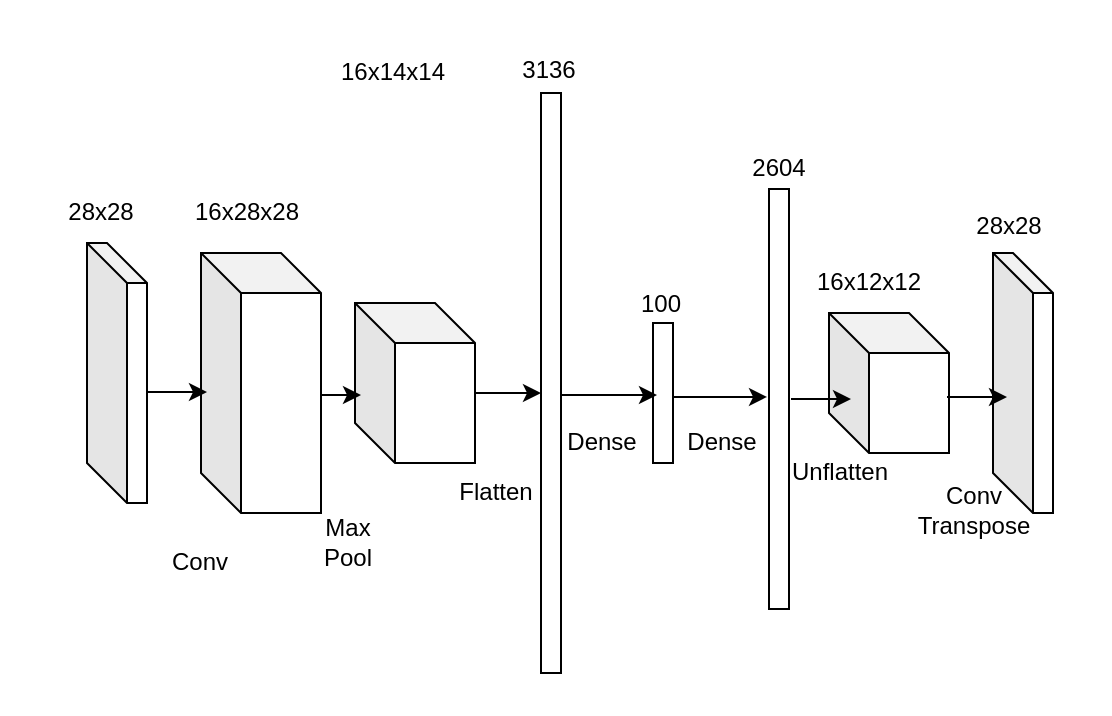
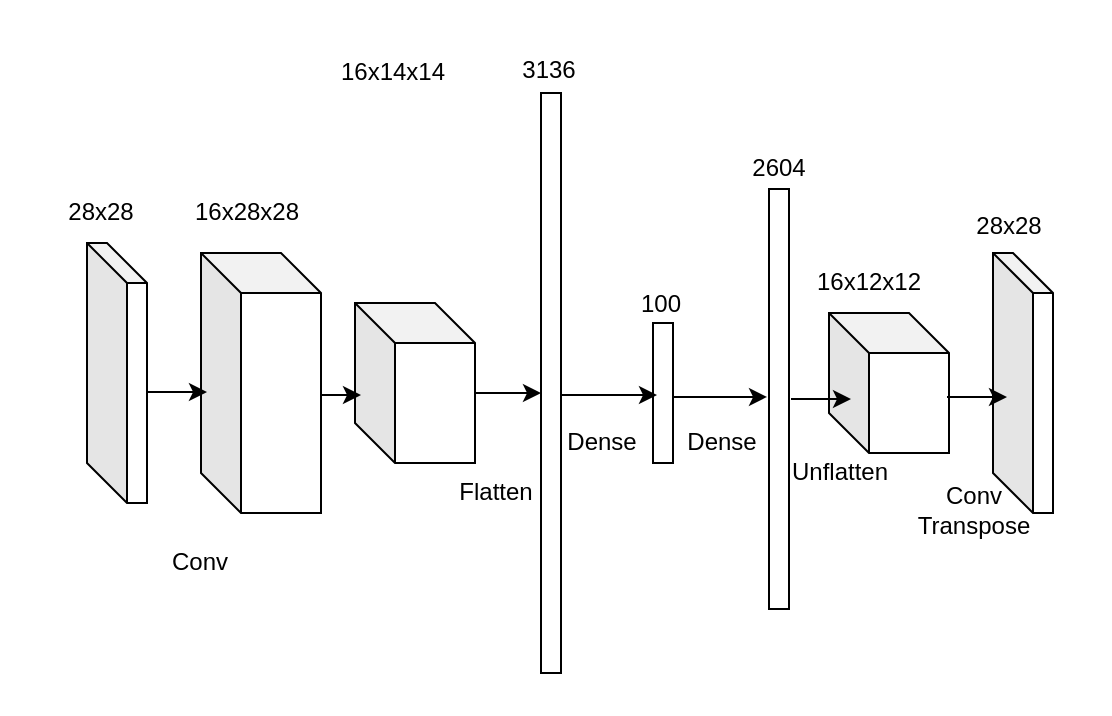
  <mxCell id="0" />
  <mxCell id="1" parent="0" />
  <mxCell id="2" value="" style="shape=cube;whiteSpace=wrap;html=1;boundedLbl=1;backgroundOutline=1;darkOpacity=0.05;darkOpacity2=0.1;" parent="1" vertex="1"><mxGeometry x="177" y="151" width="60" height="80" as="geometry" /></mxCell>
  <mxCell id="3" value="" style="shape=cube;whiteSpace=wrap;html=1;boundedLbl=1;backgroundOutline=1;darkOpacity=0.05;darkOpacity2=0.1;" parent="1" vertex="1"><mxGeometry x="100" y="126" width="60" height="130" as="geometry" /></mxCell>
  <mxCell id="4" value="" style="shape=cube;whiteSpace=wrap;html=1;boundedLbl=1;backgroundOutline=1;darkOpacity=0.05;darkOpacity2=0.1;" vertex="1" parent="1"><mxGeometry x="43" y="121" width="30" height="130" as="geometry" /></mxCell>
  <mxCell id="5" value="" style="rounded=0;whiteSpace=wrap;html=1;" vertex="1" parent="1"><mxGeometry x="270" y="46" width="10" height="290" as="geometry" /></mxCell>
  <mxCell id="6" value="" style="rounded=0;whiteSpace=wrap;html=1;" vertex="1" parent="1"><mxGeometry x="326" y="161" width="10" height="70" as="geometry" /></mxCell>
  <mxCell id="7" value="" style="rounded=0;whiteSpace=wrap;html=1;" vertex="1" parent="1"><mxGeometry x="384" y="94" width="10" height="210" as="geometry" /></mxCell>
  <mxCell id="8" value="" style="shape=cube;whiteSpace=wrap;html=1;boundedLbl=1;backgroundOutline=1;darkOpacity=0.05;darkOpacity2=0.1;" vertex="1" parent="1"><mxGeometry x="414" y="156" width="60" height="70" as="geometry" /></mxCell>
  <mxCell id="9" value="" style="shape=cube;whiteSpace=wrap;html=1;boundedLbl=1;backgroundOutline=1;darkOpacity=0.05;darkOpacity2=0.1;" vertex="1" parent="1"><mxGeometry x="496" y="126" width="30" height="130" as="geometry" /></mxCell>
  <mxCell id="10" value="" style="endArrow=classic;html=1;rounded=0;" edge="1" parent="1"><mxGeometry width="50" height="50" relative="1" as="geometry"><mxPoint x="73" y="195.5" as="sourcePoint" /><mxPoint x="103" y="195.5" as="targetPoint" /></mxGeometry></mxCell>
  <mxCell id="11" value="" style="endArrow=classic;html=1;rounded=0;entryX=0.05;entryY=0.625;entryDx=0;entryDy=0;entryPerimeter=0;" edge="1" parent="1"><mxGeometry width="50" height="50" relative="1" as="geometry"><mxPoint x="160" y="197" as="sourcePoint" /><mxPoint x="180" y="197" as="targetPoint" /></mxGeometry></mxCell>
  <mxCell id="12" value="" style="endArrow=classic;html=1;rounded=0;entryX=0;entryY=0.5;entryDx=0;entryDy=0;" edge="1" parent="1"><mxGeometry width="50" height="50" relative="1" as="geometry"><mxPoint x="237" y="196" as="sourcePoint" /><mxPoint x="270" y="196" as="targetPoint" /></mxGeometry></mxCell>
  <mxCell id="13" value="" style="endArrow=classic;html=1;rounded=0;entryX=0.95;entryY=-0.3;entryDx=0;entryDy=0;entryPerimeter=0;" edge="1" parent="1" target="28"><mxGeometry width="50" height="50" relative="1" as="geometry"><mxPoint x="280" y="197" as="sourcePoint" /><mxPoint x="310" y="197" as="targetPoint" /></mxGeometry></mxCell>
  <mxCell id="14" value="" style="endArrow=classic;html=1;rounded=0;entryX=0.867;entryY=-0.267;entryDx=0;entryDy=0;entryPerimeter=0;" edge="1" parent="1" target="29"><mxGeometry width="50" height="50" relative="1" as="geometry"><mxPoint x="336" y="198" as="sourcePoint" /><mxPoint x="366" y="198" as="targetPoint" /></mxGeometry></mxCell>
  <mxCell id="15" value="" style="endArrow=classic;html=1;rounded=0;" edge="1" parent="1"><mxGeometry width="50" height="50" relative="1" as="geometry"><mxPoint x="395" y="199" as="sourcePoint" /><mxPoint x="425" y="199" as="targetPoint" /></mxGeometry></mxCell>
  <mxCell id="16" value="" style="endArrow=classic;html=1;rounded=0;" edge="1" parent="1"><mxGeometry width="50" height="50" relative="1" as="geometry"><mxPoint x="473" y="198" as="sourcePoint" /><mxPoint x="503" y="198" as="targetPoint" /></mxGeometry></mxCell>
  <mxCell id="17" value="28x28" style="text;html=1;align=center;verticalAlign=middle;resizable=0;points=[];autosize=1;strokeColor=none;fillColor=none;" vertex="1" parent="1"><mxGeometry x="20" y="91" width="60" height="30" as="geometry" /></mxCell>
  <mxCell id="18" value="16x28x28" style="text;html=1;align=center;verticalAlign=middle;resizable=0;points=[];autosize=1;strokeColor=none;fillColor=none;" vertex="1" parent="1"><mxGeometry x="83" y="91" width="80" height="30" as="geometry" /></mxCell>
  <mxCell id="19" value="16x14x14" style="text;html=1;align=center;verticalAlign=middle;resizable=0;points=[];autosize=1;strokeColor=none;fillColor=none;" vertex="1" parent="1"><mxGeometry x="156" y="21" width="80" height="30" as="geometry" /></mxCell>
  <mxCell id="20" value="3136" style="text;html=1;align=center;verticalAlign=middle;resizable=0;points=[];autosize=1;strokeColor=none;fillColor=none;" vertex="1" parent="1"><mxGeometry x="249" y="20" width="50" height="30" as="geometry" /></mxCell>
  <mxCell id="21" value="100" style="text;html=1;align=center;verticalAlign=middle;resizable=0;points=[];autosize=1;strokeColor=none;fillColor=none;" vertex="1" parent="1"><mxGeometry x="310" y="137" width="40" height="30" as="geometry" /></mxCell>
  <mxCell id="22" value="2604" style="text;html=1;align=center;verticalAlign=middle;resizable=0;points=[];autosize=1;strokeColor=none;fillColor=none;" vertex="1" parent="1"><mxGeometry x="364" y="69" width="50" height="30" as="geometry" /></mxCell>
  <mxCell id="23" value="16x12x12" style="text;html=1;align=center;verticalAlign=middle;resizable=0;points=[];autosize=1;strokeColor=none;fillColor=none;" vertex="1" parent="1"><mxGeometry x="394" y="126" width="80" height="30" as="geometry" /></mxCell>
  <mxCell id="24" value="28x28" style="text;html=1;align=center;verticalAlign=middle;resizable=0;points=[];autosize=1;strokeColor=none;fillColor=none;" vertex="1" parent="1"><mxGeometry x="474" y="98" width="60" height="30" as="geometry" /></mxCell>
  <mxCell id="25" value="Conv&lt;br&gt;Transpose" style="text;html=1;strokeColor=none;fillColor=none;align=center;verticalAlign=middle;whiteSpace=wrap;rounded=0;" vertex="1" parent="1"><mxGeometry x="457" y="240" width="60" height="30" as="geometry" /></mxCell>
- <mxCell id="26" value="Max&lt;br&gt;Pool" style="text;html=1;strokeColor=none;fillColor=none;align=center;verticalAlign=middle;whiteSpace=wrap;rounded=0;" vertex="1" parent="1"><mxGeometry x="144" y="256" width="60" height="30" as="geometry" /></mxCell>
  <mxCell id="27" value="Flatten" style="text;html=1;strokeColor=none;fillColor=none;align=center;verticalAlign=middle;whiteSpace=wrap;rounded=0;" vertex="1" parent="1"><mxGeometry x="218" y="231" width="60" height="30" as="geometry" /></mxCell>
  <mxCell id="28" value="Dense" style="text;html=1;strokeColor=none;fillColor=none;align=center;verticalAlign=middle;whiteSpace=wrap;rounded=0;" vertex="1" parent="1"><mxGeometry x="271" y="206" width="60" height="30" as="geometry" /></mxCell>
  <mxCell id="29" value="Dense" style="text;html=1;strokeColor=none;fillColor=none;align=center;verticalAlign=middle;whiteSpace=wrap;rounded=0;" vertex="1" parent="1"><mxGeometry x="331" y="206" width="60" height="30" as="geometry" /></mxCell>
  <mxCell id="30" value="Unflatten" style="text;html=1;strokeColor=none;fillColor=none;align=center;verticalAlign=middle;whiteSpace=wrap;rounded=0;" vertex="1" parent="1"><mxGeometry x="390" y="221" width="60" height="30" as="geometry" /></mxCell>
  <mxCell id="31" value="Conv" style="text;html=1;strokeColor=none;fillColor=none;align=center;verticalAlign=middle;whiteSpace=wrap;rounded=0;" vertex="1" parent="1"><mxGeometry x="70" y="266" width="60" height="30" as="geometry" /></mxCell>
